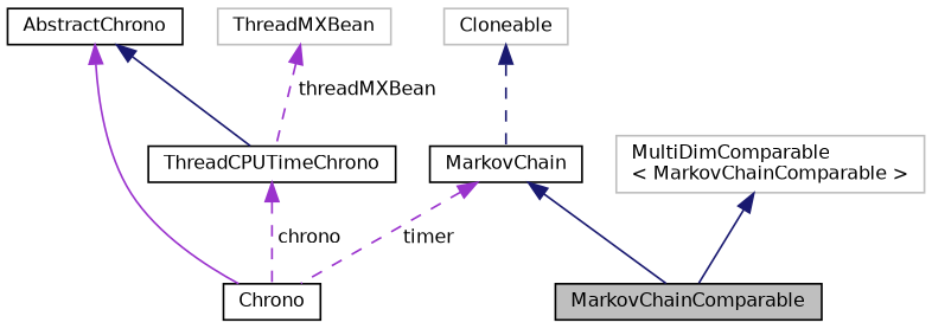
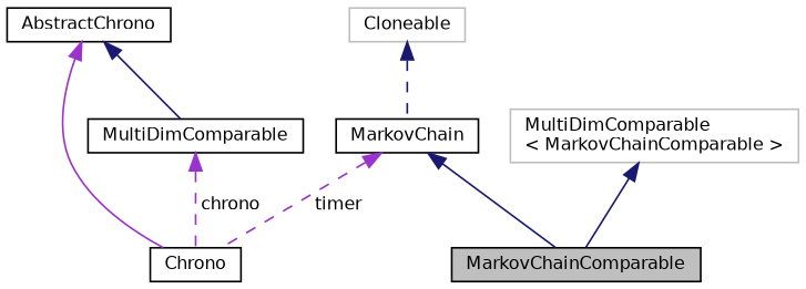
  digraph {
    node [color=black fontname=Helvetica fontsize=10 shape=record]
    edge [color=midnightblue dir=back fontname=Helvetica fontsize=10 labelfontname=Helvetica labelfontsize=10 style=solid]
    n1 [fillcolor=grey75 fontcolor=black height=0.2 label=MarkovChainComparable style=filled width=0.4]
    n2 [height=0.2 label=MarkovChain width=0.4]
    n3 [height=0.2 label=Chrono width=0.4]
    n4 [color=grey75 height=0.2 label=Cloneable width=0.4]
    n5 [height=0.2 label=AbstractChrono width=0.4]
-   n6 [height=0.2 label=ThreadCPUTimeChrono width=0.4]
-   n7 [color=grey75 height=0.2 label=ThreadMXBean width=0.4]
+   n6 [height=0.2 label=MultiDimComparable width=0.4]
    n8 [color=grey75 height=0.2 label="MultiDimComparable\l\< MarkovChainComparable \>" width=0.4]
    n2 -> n1
    n2 -> n3 [color=darkorchid3 label=" timer" style=dashed]
    n4 -> n2 [style=dashed]
    n5 -> n3 [color=darkorchid3]
    n5 -> n6
    n6 -> n3 [color=darkorchid3 label=" chrono" style=dashed]
-   n7 -> n6 [color=darkorchid3 label=" threadMXBean" style=dashed]
    n8 -> n1
  }
